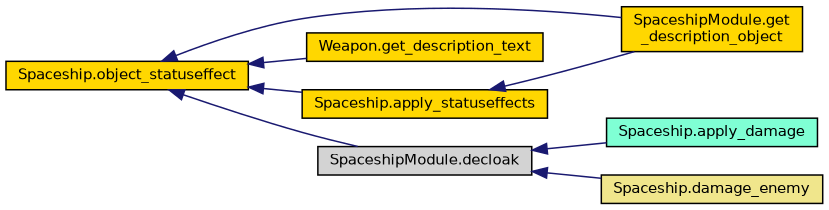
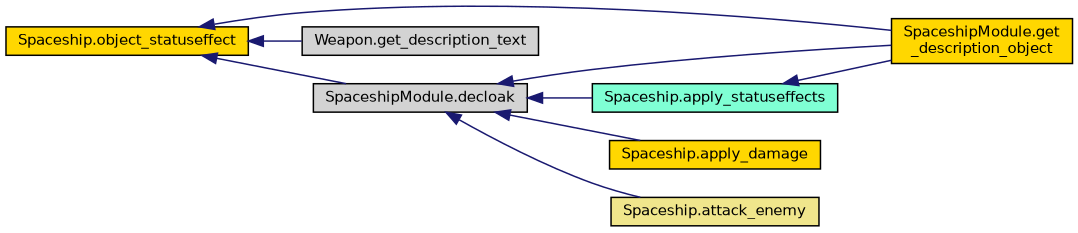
  digraph {
    rankdir=LR
    node [color=black fillcolor=gold fontname=Helvetica fontsize=10 shape=record style=filled]
    edge [color=midnightblue dir=back fontname=Helvetica fontsize=10 labelfontname=Helvetica labelfontsize=10 style=solid]
    n1 [fontcolor=black height=0.2 label="Spaceship.object_statuseffect" width=0.4]
    n2 [height=0.2 label="SpaceshipModule.get\l_description_object" width=0.4]
-   n3 [height=0.2 label="Weapon.get_description_text" width=0.4]
-   n4 [height=0.2 label="Spaceship.apply_statuseffects" width=0.4]
+   n3 [fillcolor=lightgrey height=0.2 label="Weapon.get_description_text" width=0.4]
+   n4 [fillcolor=aquamarine height=0.2 label="Spaceship.apply_statuseffects" width=0.4]
    n5 [fillcolor=lightgrey height=0.2 label="SpaceshipModule.decloak" width=0.4]
-   n6 [fillcolor=aquamarine height=0.2 label="Spaceship.apply_damage" width=0.4]
-   n7 [fillcolor=khaki height=0.2 label="Spaceship.damage_enemy" width=0.4]
+   n6 [height=0.2 label="Spaceship.apply_damage" width=0.4]
+   n7 [fillcolor=khaki height=0.2 label="Spaceship.attack_enemy" width=0.4]
    n1 -> n2
    n1 -> n3
-   n1 -> n4
+   n5 -> n4
    n1 -> n5
    n4 -> n2
+   n5 -> n2
    n5 -> n6
    n5 -> n7
  }
